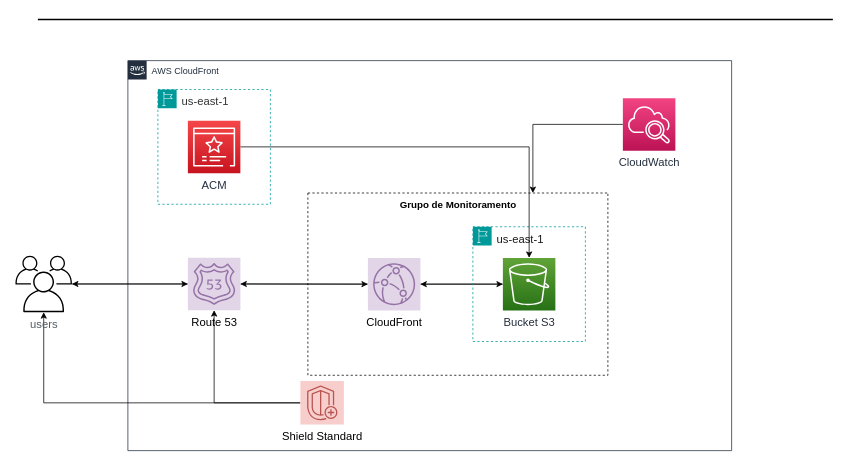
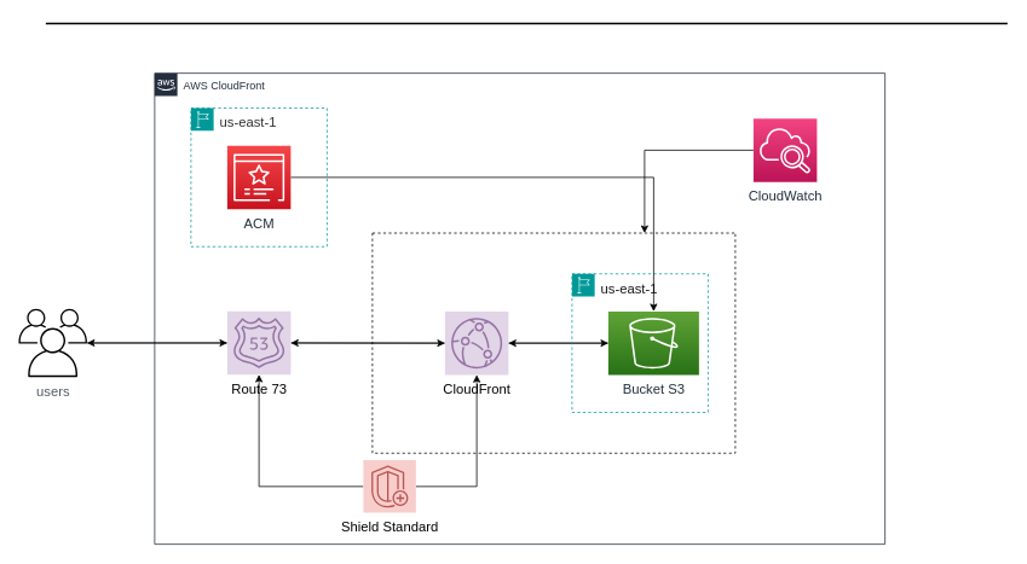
  <mxCell id="0" />
  <mxCell id="1" parent="0" />
  <mxCell id="2" value="AWS CloudFront" style="points=[[0,0],[0.25,0],[0.5,0],[0.75,0],[1,0],[1,0.25],[1,0.5],[1,0.75],[1,1],[0.75,1],[0.5,1],[0.25,1],[0,1],[0,0.75],[0,0.5],[0,0.25]];outlineConnect=0;gradientColor=none;html=1;whiteSpace=wrap;fontSize=12;fontStyle=0;shape=mxgraph.aws4.group;grIcon=mxgraph.aws4.group_aws_cloud_alt;strokeColor=#232F3E;fillColor=none;verticalAlign=top;align=left;spacingLeft=30;fontColor=#232F3E;dashed=0;container=1;pointerEvents=0;collapsible=0;recursiveResize=0;" parent="1" vertex="1"><mxGeometry x="170" y="80" width="805" height="520" as="geometry" /></mxCell>
  <mxCell id="3" style="edgeStyle=orthogonalEdgeStyle;rounded=0;orthogonalLoop=1;jettySize=auto;html=1;" parent="2" source="4" target="6" edge="1"><mxGeometry relative="1" as="geometry" /></mxCell>
- <mxCell id="4" value="&lt;font style=&quot;font-size: 15px;&quot;&gt;Bucket S3&lt;/font&gt;" style="sketch=0;points=[[0,0,0],[0.25,0,0],[0.5,0,0],[0.75,0,0],[1,0,0],[0,1,0],[0.25,1,0],[0.5,1,0],[0.75,1,0],[1,1,0],[0,0.25,0],[0,0.5,0],[0,0.75,0],[1,0.25,0],[1,0.5,0],[1,0.75,0]];outlineConnect=0;fontColor=#232F3E;gradientColor=#60A337;gradientDirection=north;fillColor=#277116;strokeColor=#ffffff;dashed=0;verticalLabelPosition=bottom;verticalAlign=top;align=center;html=1;fontSize=12;fontStyle=0;aspect=fixed;shape=mxgraph.aws4.resourceIcon;resIcon=mxgraph.aws4.s3;" parent="2" vertex="1"><mxGeometry x="500" y="263" width="70" height="70" as="geometry" /></mxCell>
+ <mxCell id="4" value="&lt;font style=&quot;font-size: 15px;&quot;&gt;Bucket S3&lt;/font&gt;" style="sketch=0;points=[[0,0,0],[0.25,0,0],[0.5,0,0],[0.75,0,0],[1,0,0],[0,1,0],[0.25,1,0],[0.5,1,0],[0.75,1,0],[1,1,0],[0,0.25,0],[0,0.5,0],[0,0.75,0],[1,0.25,0],[1,0.5,0],[1,0.75,0]];outlineConnect=0;fontColor=#232F3E;gradientColor=#60A337;gradientDirection=north;fillColor=#277116;strokeColor=#ffffff;dashed=0;verticalLabelPosition=bottom;verticalAlign=top;align=center;html=1;fontSize=12;fontStyle=0;aspect=fixed;shape=mxgraph.aws4.resourceIcon;resIcon=mxgraph.aws4.s3;" parent="2" vertex="1"><mxGeometry x="500" y="263" width="100" height="70" as="geometry" /></mxCell>
  <mxCell id="5" style="edgeStyle=orthogonalEdgeStyle;rounded=0;orthogonalLoop=1;jettySize=auto;html=1;" parent="2" source="6" target="15" edge="1"><mxGeometry relative="1" as="geometry" /></mxCell>
  <mxCell id="6" value="&lt;font style=&quot;font-size: 15px;&quot;&gt;CloudFront&lt;/font&gt;" style="sketch=0;points=[[0,0,0],[0.25,0,0],[0.5,0,0],[0.75,0,0],[1,0,0],[0,1,0],[0.25,1,0],[0.5,1,0],[0.75,1,0],[1,1,0],[0,0.25,0],[0,0.5,0],[0,0.75,0],[1,0.25,0],[1,0.5,0],[1,0.75,0]];outlineConnect=0;gradientDirection=north;fillColor=#e1d5e7;strokeColor=#9673a6;dashed=0;verticalLabelPosition=bottom;verticalAlign=top;align=center;html=1;fontSize=12;fontStyle=0;aspect=fixed;shape=mxgraph.aws4.resourceIcon;resIcon=mxgraph.aws4.cloudfront;" parent="2" vertex="1"><mxGeometry x="320" y="263" width="70" height="70" as="geometry" /></mxCell>
  <mxCell id="7" value="" style="endArrow=classic;html=1;rounded=0;exitX=1;exitY=0.5;exitDx=0;exitDy=0;exitPerimeter=0;entryX=0;entryY=0.5;entryDx=0;entryDy=0;entryPerimeter=0;" parent="2" source="6" target="4" edge="1"><mxGeometry width="50" height="50" relative="1" as="geometry"><mxPoint x="5" y="176.83" as="sourcePoint" /><mxPoint x="100" y="177" as="targetPoint" /></mxGeometry></mxCell>
  <mxCell id="8" style="edgeStyle=orthogonalEdgeStyle;rounded=0;orthogonalLoop=1;jettySize=auto;html=1;entryX=0.5;entryY=1;entryDx=0;entryDy=0;entryPerimeter=0;" parent="2" source="10" target="15" edge="1"><mxGeometry relative="1" as="geometry" /></mxCell>
- <mxCell id="9" style="edgeStyle=orthogonalEdgeStyle;rounded=0;orthogonalLoop=1;jettySize=auto;html=1;" parent="2" source="10" target="23" edge="1"><mxGeometry relative="1" as="geometry" /></mxCell>
+ <mxCell id="9" style="edgeStyle=orthogonalEdgeStyle;rounded=0;orthogonalLoop=1;jettySize=auto;html=1;entryX=0.5;entryY=1;entryDx=0;entryDy=0;entryPerimeter=0;" parent="2" source="10" target="6" edge="1"><mxGeometry relative="1" as="geometry" /></mxCell>
  <mxCell id="10" value="&lt;font style=&quot;font-size: 15px;&quot;&gt;Shield Standard&lt;/font&gt;" style="sketch=0;points=[[0,0,0],[0.25,0,0],[0.5,0,0],[0.75,0,0],[1,0,0],[0,1,0],[0.25,1,0],[0.5,1,0],[0.75,1,0],[1,1,0],[0,0.25,0],[0,0.5,0],[0,0.75,0],[1,0.25,0],[1,0.5,0],[1,0.75,0]];outlineConnect=0;gradientDirection=north;fillColor=#f8cecc;strokeColor=#b85450;dashed=0;verticalLabelPosition=bottom;verticalAlign=top;align=center;html=1;fontSize=12;fontStyle=0;aspect=fixed;shape=mxgraph.aws4.resourceIcon;resIcon=mxgraph.aws4.shield;gradientColor=none;" parent="2" vertex="1"><mxGeometry x="230" y="427.25" width="58" height="58" as="geometry" /></mxCell>
  <mxCell id="11" value="" style="swimlane;startSize=0;dashed=1;" parent="2" vertex="1"><mxGeometry x="240" y="176.5" width="400" height="243" as="geometry" /></mxCell>
- <mxCell id="12" value="&lt;b&gt;&lt;font style=&quot;font-size: 13px;&quot;&gt;Grupo de Monitoramento&lt;/font&gt;&lt;/b&gt;" style="text;html=1;align=center;verticalAlign=middle;resizable=0;points=[];autosize=1;strokeColor=none;fillColor=none;" parent="11" vertex="1"><mxGeometry x="110" width="180" height="30" as="geometry" /></mxCell>
  <mxCell id="13" value="&lt;font style=&quot;font-size: 15px;&quot; color=&quot;#1a1a1a&quot;&gt;us-east-1&lt;/font&gt;" style="sketch=0;outlineConnect=0;gradientColor=none;html=1;whiteSpace=wrap;fontSize=12;fontStyle=0;shape=mxgraph.aws4.group;grIcon=mxgraph.aws4.group_region;strokeColor=#009999;fillColor=none;verticalAlign=top;align=left;spacingLeft=30;fontColor=#879196;dashed=1;" parent="11" vertex="1"><mxGeometry x="220" y="45" width="150" height="153" as="geometry" /></mxCell>
  <mxCell id="14" style="edgeStyle=orthogonalEdgeStyle;rounded=0;orthogonalLoop=1;jettySize=auto;html=1;" parent="2" source="15" target="6" edge="1"><mxGeometry relative="1" as="geometry" /></mxCell>
- <mxCell id="15" value="&lt;font style=&quot;font-size: 15px;&quot;&gt;Route 53&lt;/font&gt;" style="sketch=0;points=[[0,0,0],[0.25,0,0],[0.5,0,0],[0.75,0,0],[1,0,0],[0,1,0],[0.25,1,0],[0.5,1,0],[0.75,1,0],[1,1,0],[0,0.25,0],[0,0.5,0],[0,0.75,0],[1,0.25,0],[1,0.5,0],[1,0.75,0]];outlineConnect=0;gradientDirection=north;fillColor=#e1d5e7;strokeColor=#9673a6;dashed=0;verticalLabelPosition=bottom;verticalAlign=top;align=center;html=1;fontSize=12;fontStyle=0;aspect=fixed;shape=mxgraph.aws4.resourceIcon;resIcon=mxgraph.aws4.route_53;" parent="2" vertex="1"><mxGeometry x="80" y="262.75" width="70" height="70" as="geometry" /></mxCell>
+ <mxCell id="15" value="&lt;font style=&quot;font-size: 15px;&quot;&gt;Route 73&lt;/font&gt;" style="sketch=0;points=[[0,0,0],[0.25,0,0],[0.5,0,0],[0.75,0,0],[1,0,0],[0,1,0],[0.25,1,0],[0.5,1,0],[0.75,1,0],[1,1,0],[0,0.25,0],[0,0.5,0],[0,0.75,0],[1,0.25,0],[1,0.5,0],[1,0.75,0]];outlineConnect=0;gradientDirection=north;fillColor=#e1d5e7;strokeColor=#9673a6;dashed=0;verticalLabelPosition=bottom;verticalAlign=top;align=center;html=1;fontSize=12;fontStyle=0;aspect=fixed;shape=mxgraph.aws4.resourceIcon;resIcon=mxgraph.aws4.route_53;" parent="2" vertex="1"><mxGeometry x="80" y="262.75" width="70" height="70" as="geometry" /></mxCell>
  <mxCell id="16" style="edgeStyle=orthogonalEdgeStyle;rounded=0;orthogonalLoop=1;jettySize=auto;html=1;" parent="2" source="17" target="4" edge="1"><mxGeometry relative="1" as="geometry" /></mxCell>
  <mxCell id="17" value="&lt;font style=&quot;font-size: 15px;&quot;&gt;ACM&lt;/font&gt;" style="sketch=0;points=[[0,0,0],[0.25,0,0],[0.5,0,0],[0.75,0,0],[1,0,0],[0,1,0],[0.25,1,0],[0.5,1,0],[0.75,1,0],[1,1,0],[0,0.25,0],[0,0.5,0],[0,0.75,0],[1,0.25,0],[1,0.5,0],[1,0.75,0]];outlineConnect=0;fontColor=#232F3E;gradientColor=#F54749;gradientDirection=north;fillColor=#C7131F;strokeColor=#ffffff;dashed=0;verticalLabelPosition=bottom;verticalAlign=top;align=center;html=1;fontSize=12;fontStyle=0;aspect=fixed;shape=mxgraph.aws4.resourceIcon;resIcon=mxgraph.aws4.certificate_manager_3;" parent="2" vertex="1"><mxGeometry x="80" y="80" width="70" height="70" as="geometry" /></mxCell>
  <mxCell id="18" style="edgeStyle=orthogonalEdgeStyle;rounded=0;orthogonalLoop=1;jettySize=auto;html=1;entryX=0.75;entryY=0;entryDx=0;entryDy=0;" parent="2" source="19" target="11" edge="1"><mxGeometry relative="1" as="geometry" /></mxCell>
  <mxCell id="19" value="&lt;font style=&quot;font-size: 15px;&quot;&gt;CloudWatch&lt;/font&gt;" style="sketch=0;points=[[0,0,0],[0.25,0,0],[0.5,0,0],[0.75,0,0],[1,0,0],[0,1,0],[0.25,1,0],[0.5,1,0],[0.75,1,0],[1,1,0],[0,0.25,0],[0,0.5,0],[0,0.75,0],[1,0.25,0],[1,0.5,0],[1,0.75,0]];points=[[0,0,0],[0.25,0,0],[0.5,0,0],[0.75,0,0],[1,0,0],[0,1,0],[0.25,1,0],[0.5,1,0],[0.75,1,0],[1,1,0],[0,0.25,0],[0,0.5,0],[0,0.75,0],[1,0.25,0],[1,0.5,0],[1,0.75,0]];outlineConnect=0;fontColor=#232F3E;gradientColor=#F34482;gradientDirection=north;fillColor=#BC1356;strokeColor=#ffffff;dashed=0;verticalLabelPosition=bottom;verticalAlign=top;align=center;html=1;fontSize=12;fontStyle=0;aspect=fixed;shape=mxgraph.aws4.resourceIcon;resIcon=mxgraph.aws4.cloudwatch_2;" parent="2" vertex="1"><mxGeometry x="660" y="50" width="70" height="70" as="geometry" /></mxCell>
  <mxCell id="20" value="&lt;font style=&quot;font-size: 15px;&quot; color=&quot;#333333&quot;&gt;us-east-1&lt;/font&gt;" style="sketch=0;outlineConnect=0;gradientColor=none;html=1;whiteSpace=wrap;fontSize=12;fontStyle=0;shape=mxgraph.aws4.group;grIcon=mxgraph.aws4.group_region;strokeColor=#009999;fillColor=none;verticalAlign=top;align=left;spacingLeft=30;fontColor=#879196;dashed=1;" parent="2" vertex="1"><mxGeometry x="40" y="38.5" width="150" height="153" as="geometry" /></mxCell>
  <mxCell id="21" value="" style="line;strokeWidth=2;html=1;fontSize=14;" parent="1" vertex="1"><mxGeometry x="50" y="20" width="1060" height="10" as="geometry" /></mxCell>
  <mxCell id="22" style="edgeStyle=orthogonalEdgeStyle;rounded=0;orthogonalLoop=1;jettySize=auto;html=1;" parent="1" source="23" target="15" edge="1"><mxGeometry relative="1" as="geometry" /></mxCell>
  <mxCell id="23" value="&lt;font style=&quot;font-size: 15px;&quot;&gt;users&lt;/font&gt;" style="sketch=0;outlineConnect=0;gradientColor=none;fontColor=#545B64;strokeColor=none;fillColor=#000000;dashed=0;verticalLabelPosition=bottom;verticalAlign=top;align=center;html=1;fontSize=12;fontStyle=0;aspect=fixed;shape=mxgraph.aws4.illustration_users;pointerEvents=1" parent="1" vertex="1"><mxGeometry x="20" y="340" width="75.5" height="75.5" as="geometry" /></mxCell>
  <mxCell id="24" style="edgeStyle=orthogonalEdgeStyle;rounded=0;orthogonalLoop=1;jettySize=auto;html=1;" parent="1" source="15" target="23" edge="1"><mxGeometry relative="1" as="geometry" /></mxCell>
